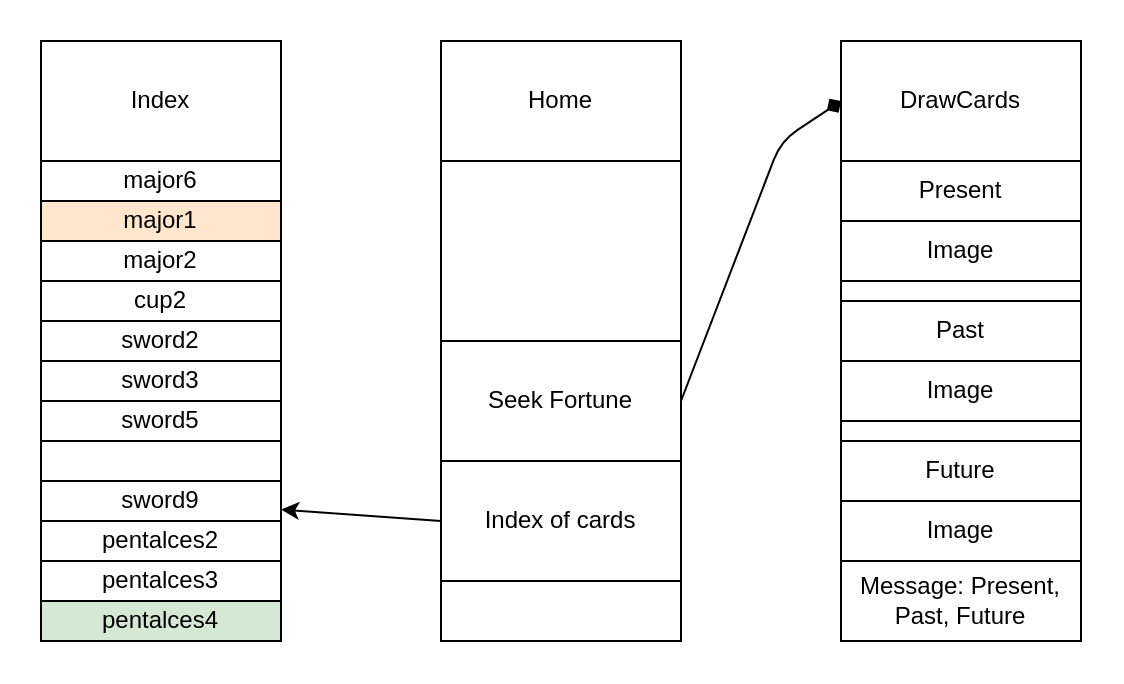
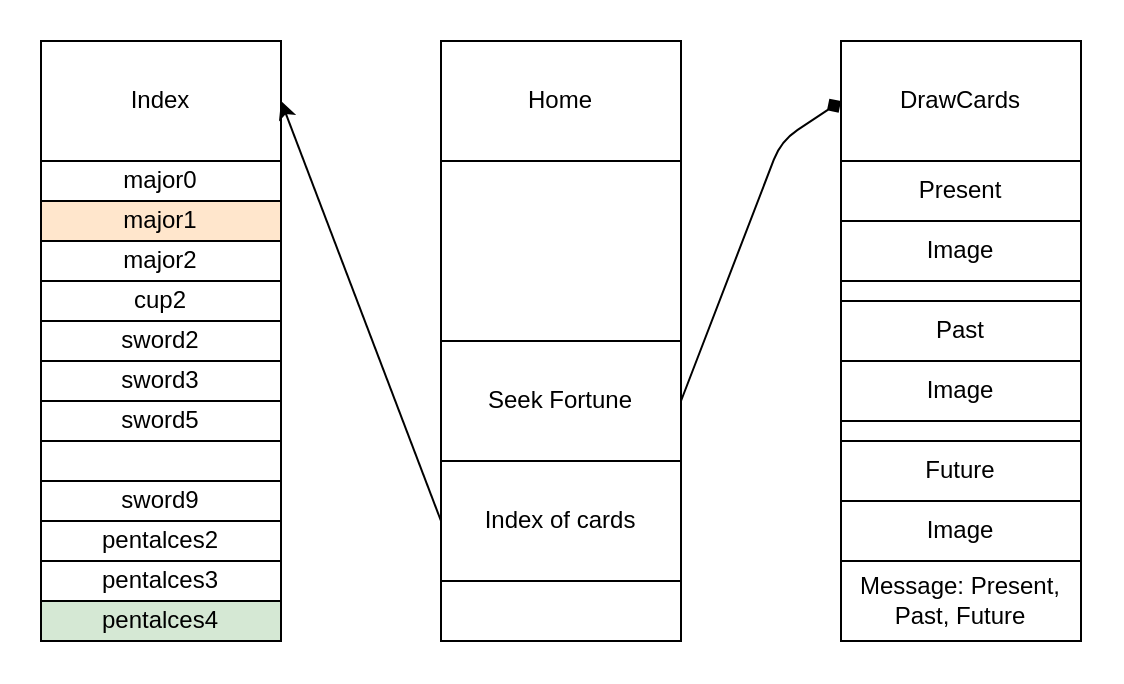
  <mxCell id="0" />
  <mxCell id="1" parent="0" />
  <mxCell id="2" value="Home" style="rounded=0;whiteSpace=wrap;html=1;" vertex="1" parent="1"><mxGeometry x="220" y="20" width="120" height="60" as="geometry" /></mxCell>
  <mxCell id="3" value="" style="rounded=0;whiteSpace=wrap;html=1;" vertex="1" parent="1"><mxGeometry x="220" y="80" width="120" height="240" as="geometry" /></mxCell>
  <mxCell id="4" value="Seek Fortune" style="rounded=0;whiteSpace=wrap;html=1;" vertex="1" parent="1"><mxGeometry x="220" y="170" width="120" height="60" as="geometry" /></mxCell>
  <mxCell id="5" value="" style="rounded=0;whiteSpace=wrap;html=1;" vertex="1" parent="1"><mxGeometry x="220" y="230" width="120" height="60" as="geometry" /></mxCell>
  <mxCell id="6" value="Index of cards" style="rounded=0;whiteSpace=wrap;html=1;" vertex="1" parent="1"><mxGeometry x="220" y="230" width="120" height="60" as="geometry" /></mxCell>
  <mxCell id="7" value="DrawCards" style="rounded=0;whiteSpace=wrap;html=1;" vertex="1" parent="1"><mxGeometry x="420" y="20" width="120" height="60" as="geometry" /></mxCell>
  <mxCell id="8" value="" style="rounded=0;whiteSpace=wrap;html=1;" vertex="1" parent="1"><mxGeometry x="420" y="80" width="120" height="240" as="geometry" /></mxCell>
  <mxCell id="9" value="Present" style="rounded=0;whiteSpace=wrap;html=1;" vertex="1" parent="1"><mxGeometry x="420" y="80" width="120" height="30" as="geometry" /></mxCell>
  <mxCell id="10" value="Image" style="rounded=0;whiteSpace=wrap;html=1;" vertex="1" parent="1"><mxGeometry x="420" y="110" width="120" height="30" as="geometry" /></mxCell>
  <mxCell id="11" value="Past" style="rounded=0;whiteSpace=wrap;html=1;" vertex="1" parent="1"><mxGeometry x="420" y="150" width="120" height="30" as="geometry" /></mxCell>
  <mxCell id="12" value="Image" style="rounded=0;whiteSpace=wrap;html=1;" vertex="1" parent="1"><mxGeometry x="420" y="180" width="120" height="30" as="geometry" /></mxCell>
  <mxCell id="13" value="Future" style="rounded=0;whiteSpace=wrap;html=1;" vertex="1" parent="1"><mxGeometry x="420" y="220" width="120" height="30" as="geometry" /></mxCell>
  <mxCell id="14" value="Image" style="rounded=0;whiteSpace=wrap;html=1;" vertex="1" parent="1"><mxGeometry x="420" y="250" width="120" height="30" as="geometry" /></mxCell>
  <mxCell id="15" value="Message: Present, Past, Future" style="rounded=0;whiteSpace=wrap;html=1;" vertex="1" parent="1"><mxGeometry x="420" y="280" width="120" height="40" as="geometry" /></mxCell>
  <mxCell id="16" value="" style="endArrow=diamond;html=1;exitX=1;exitY=0.5;exitDx=0;exitDy=0;entryX=0;entryY=0.5;entryDx=0;entryDy=0;" edge="1" parent="1" source="4" target="7"><mxGeometry width="50" height="50" relative="1" as="geometry"><mxPoint x="450" y="-30" as="sourcePoint" /><mxPoint x="500" y="-80" as="targetPoint" /><Array as="points"><mxPoint x="390" y="70" /></Array></mxGeometry></mxCell>
  <mxCell id="17" value="Index" style="rounded=0;whiteSpace=wrap;html=1;" vertex="1" parent="1"><mxGeometry x="20" y="20" width="120" height="60" as="geometry" /></mxCell>
  <mxCell id="18" value="" style="rounded=0;whiteSpace=wrap;html=1;" vertex="1" parent="1"><mxGeometry x="20" y="80" width="120" height="240" as="geometry" /></mxCell>
- <mxCell id="19" value="major6" style="rounded=0;whiteSpace=wrap;html=1;" vertex="1" parent="1"><mxGeometry x="20" y="80" width="120" height="20" as="geometry" /></mxCell>
+ <mxCell id="19" value="major0" style="rounded=0;whiteSpace=wrap;html=1;" vertex="1" parent="1"><mxGeometry x="20" y="80" width="120" height="20" as="geometry" /></mxCell>
  <mxCell id="20" value="major1" style="rounded=0;whiteSpace=wrap;html=1;fillColor=#ffe6cc;" vertex="1" parent="1"><mxGeometry x="20" y="100" width="120" height="20" as="geometry" /></mxCell>
  <mxCell id="21" value="major2" style="rounded=0;whiteSpace=wrap;html=1;" vertex="1" parent="1"><mxGeometry x="20" y="120" width="120" height="20" as="geometry" /></mxCell>
  <mxCell id="22" value="cup2" style="rounded=0;whiteSpace=wrap;html=1;" vertex="1" parent="1"><mxGeometry x="20" y="140" width="120" height="20" as="geometry" /></mxCell>
  <mxCell id="23" value="sword2" style="rounded=0;whiteSpace=wrap;html=1;" vertex="1" parent="1"><mxGeometry x="20" y="160" width="120" height="20" as="geometry" /></mxCell>
  <mxCell id="24" value="sword3" style="rounded=0;whiteSpace=wrap;html=1;" vertex="1" parent="1"><mxGeometry x="20" y="180" width="120" height="20" as="geometry" /></mxCell>
  <mxCell id="25" value="sword5" style="rounded=0;whiteSpace=wrap;html=1;" vertex="1" parent="1"><mxGeometry x="20" y="200" width="120" height="20" as="geometry" /></mxCell>
  <mxCell id="26" value="sword9" style="rounded=0;whiteSpace=wrap;html=1;" vertex="1" parent="1"><mxGeometry x="20" y="240" width="120" height="20" as="geometry" /></mxCell>
  <mxCell id="27" value="pentalces2" style="rounded=0;whiteSpace=wrap;html=1;" vertex="1" parent="1"><mxGeometry x="20" y="260" width="120" height="20" as="geometry" /></mxCell>
  <mxCell id="28" value="pentalces3" style="rounded=0;whiteSpace=wrap;html=1;" vertex="1" parent="1"><mxGeometry x="20" y="280" width="120" height="20" as="geometry" /></mxCell>
  <mxCell id="29" value="pentalces4" style="rounded=0;whiteSpace=wrap;html=1;fillColor=#d5e8d4;" vertex="1" parent="1"><mxGeometry x="20" y="300" width="120" height="20" as="geometry" /></mxCell>
- <mxCell id="30" value="" style="endArrow=classic;html=1;exitX=0;exitY=0.5;exitDx=0;exitDy=0;" edge="1" parent="1" source="6" target="26"><mxGeometry width="50" height="50" relative="1" as="geometry"><mxPoint x="240" y="-20" as="sourcePoint" /><mxPoint x="290" y="-70" as="targetPoint" /></mxGeometry></mxCell>
+ <mxCell id="30" value="" style="endArrow=classic;html=1;exitX=0;exitY=0.5;exitDx=0;exitDy=0;entryX=1;entryY=0.5;entryDx=0;entryDy=0;" edge="1" parent="1" source="6" target="17"><mxGeometry width="50" height="50" relative="1" as="geometry"><mxPoint x="240" y="-20" as="sourcePoint" /><mxPoint x="290" y="-70" as="targetPoint" /></mxGeometry></mxCell>
